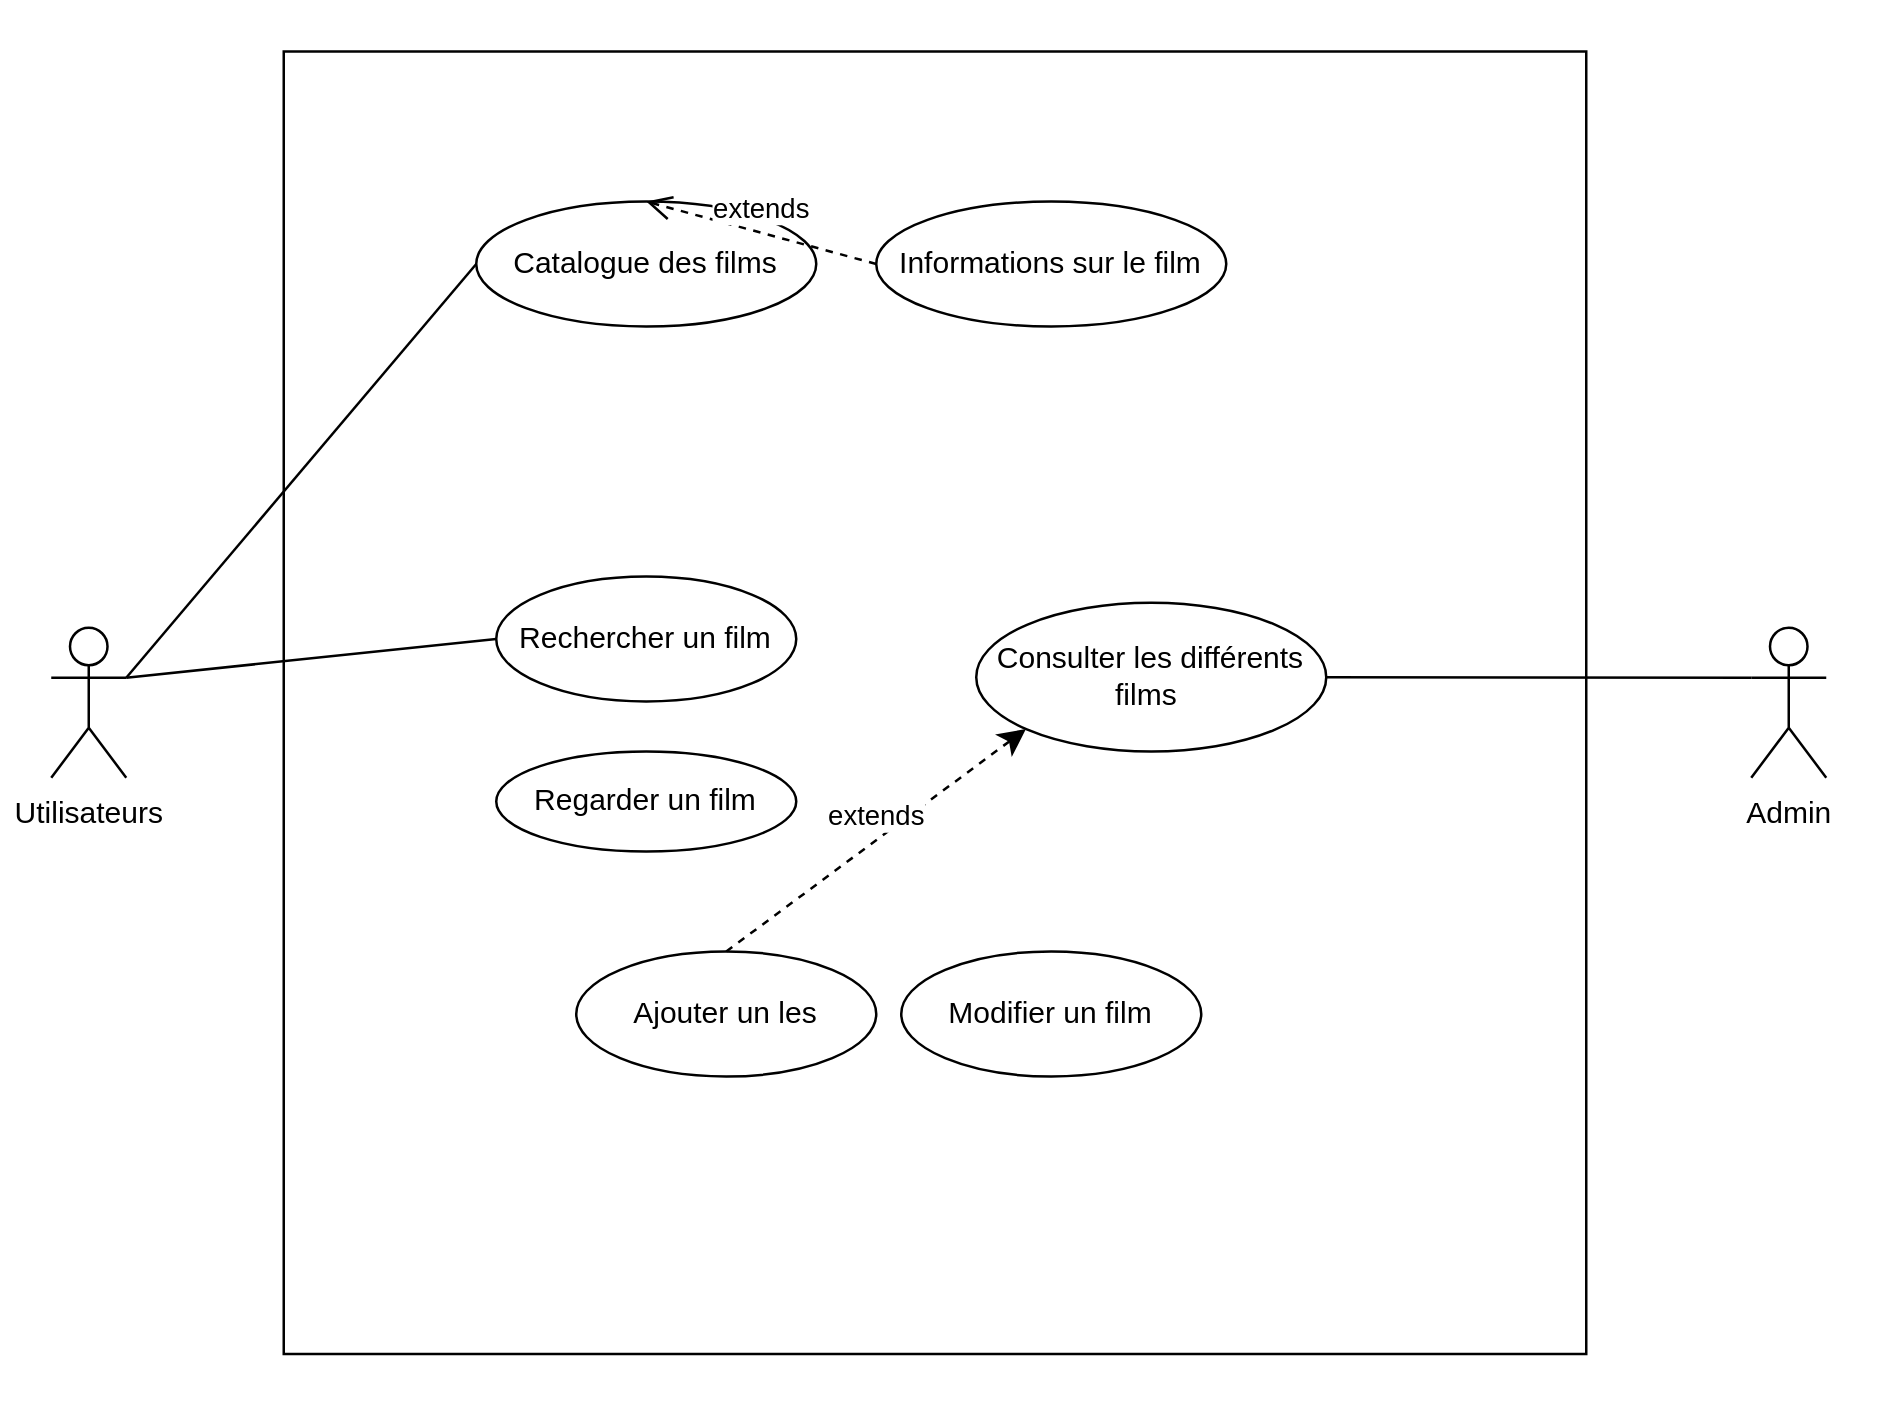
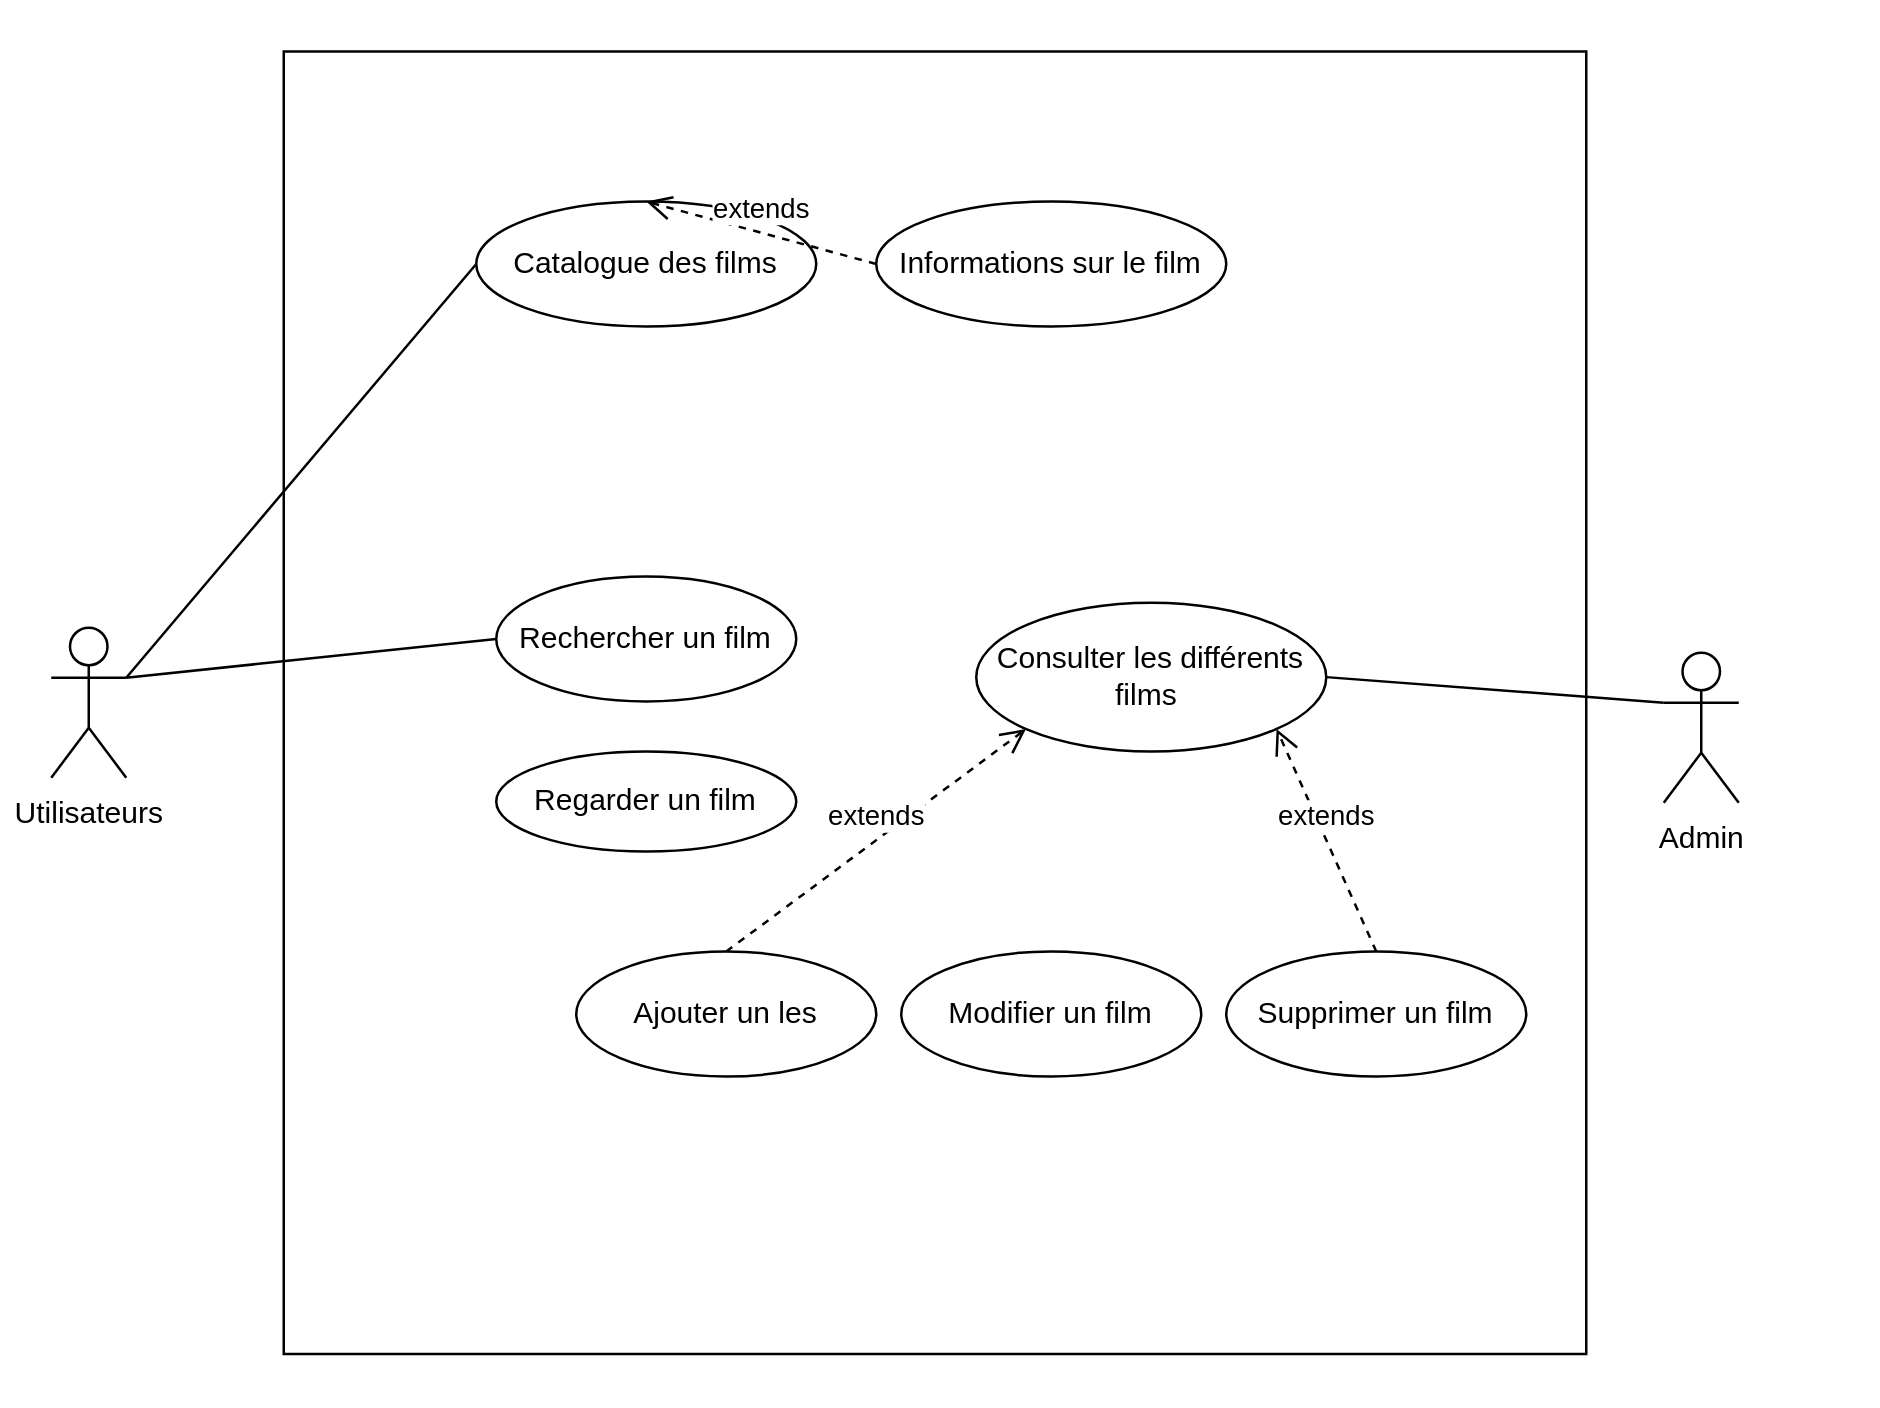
  <mxCell id="0" />
  <mxCell id="1" parent="0" />
  <mxCell id="2" value="" style="whiteSpace=wrap;html=1;aspect=fixed;" vertex="1" parent="1"><mxGeometry x="113" width="521" height="521" as="geometry" y="20" /></mxCell>
  <mxCell id="3" value="Utilisateurs" style="shape=umlActor;verticalLabelPosition=bottom;verticalAlign=top;html=1;outlineConnect=0;" vertex="1" parent="1"><mxGeometry x="20" y="250.5" width="30" height="60" as="geometry" /></mxCell>
  <mxCell id="4" value="Catalogue des films" style="ellipse;whiteSpace=wrap;html=1;" vertex="1" parent="1"><mxGeometry x="190" y="80" width="136" height="50" as="geometry" /></mxCell>
  <mxCell id="5" value="Rechercher un film" style="ellipse;whiteSpace=wrap;html=1;" vertex="1" parent="1"><mxGeometry x="198" y="230" width="120" height="50" as="geometry" /></mxCell>
  <mxCell id="6" value="Regarder un film" style="ellipse;whiteSpace=wrap;html=1;" vertex="1" parent="1"><mxGeometry x="198" y="300" width="120" height="40" as="geometry" /></mxCell>
- <mxCell id="7" value="Admin" style="shape=umlActor;verticalLabelPosition=bottom;verticalAlign=top;html=1;outlineConnect=0;" vertex="1" parent="1"><mxGeometry x="700" y="250.5" width="30" height="60" as="geometry" /></mxCell>
+ <mxCell id="7" value="Admin" style="shape=umlActor;verticalLabelPosition=bottom;verticalAlign=top;html=1;outlineConnect=0;" vertex="1" parent="1"><mxGeometry x="665" y="260.5" width="30" height="60" as="geometry" /></mxCell>
  <mxCell id="8" value="Informations sur le film" style="ellipse;whiteSpace=wrap;html=1;" vertex="1" parent="1"><mxGeometry x="350" y="80" width="140" height="50" as="geometry" /></mxCell>
  <mxCell id="9" value="extends" style="html=1;verticalAlign=bottom;endArrow=open;dashed=1;endSize=8;curved=0;rounded=0;exitX=0;exitY=0.5;exitDx=0;exitDy=0;entryX=0.5;entryY=0;entryDx=0;entryDy=0;" edge="1" parent="1" source="8" target="4"><mxGeometry relative="1" as="geometry"><mxPoint x="400" y="240" as="sourcePoint" /><mxPoint x="320" y="240" as="targetPoint" /></mxGeometry></mxCell>
  <mxCell id="10" value="Consulter les différents films&amp;nbsp;" style="ellipse;whiteSpace=wrap;html=1;" vertex="1" parent="1"><mxGeometry x="390" y="240.5" width="140" height="59.5" as="geometry" /></mxCell>
  <mxCell id="11" value="Ajouter un les" style="ellipse;whiteSpace=wrap;html=1;" vertex="1" parent="1"><mxGeometry x="230" y="380" width="120" height="50" as="geometry" /></mxCell>
- <mxCell id="12" value="extends" style="html=1;verticalAlign=bottom;endArrow=classic;dashed=1;endSize=8;curved=0;rounded=0;exitX=0.5;exitY=0;exitDx=0;exitDy=0;entryX=0;entryY=1;entryDx=0;entryDy=0;" edge="1" parent="1" source="11" target="10"><mxGeometry relative="1" as="geometry"><mxPoint x="400" y="240" as="sourcePoint" /><mxPoint x="320" y="240" as="targetPoint" /></mxGeometry></mxCell>
+ <mxCell id="12" value="extends" style="html=1;verticalAlign=bottom;endArrow=open;dashed=1;endSize=8;curved=0;rounded=0;exitX=0.5;exitY=0;exitDx=0;exitDy=0;entryX=0;entryY=1;entryDx=0;entryDy=0;" edge="1" parent="1" source="11" target="10"><mxGeometry relative="1" as="geometry"><mxPoint x="400" y="240" as="sourcePoint" /><mxPoint x="320" y="240" as="targetPoint" /></mxGeometry></mxCell>
  <mxCell id="13" value="Modifier un film" style="ellipse;whiteSpace=wrap;html=1;" vertex="1" parent="1"><mxGeometry x="360" y="380" width="120" height="50" as="geometry" /></mxCell>
+ <mxCell id="14" value="Supprimer un film" style="ellipse;whiteSpace=wrap;html=1;" vertex="1" parent="1"><mxGeometry x="490" y="380" width="120" height="50" as="geometry" /></mxCell>
+ <mxCell id="15" value="extends" style="html=1;verticalAlign=bottom;endArrow=open;dashed=1;endSize=8;curved=0;rounded=0;exitX=0.5;exitY=0;exitDx=0;exitDy=0;entryX=1;entryY=1;entryDx=0;entryDy=0;" edge="1" parent="1" source="14" target="10"><mxGeometry relative="1" as="geometry"><mxPoint x="430" y="390" as="sourcePoint" /><mxPoint x="460" y="300" as="targetPoint" /></mxGeometry></mxCell>
  <mxCell id="16" value="" style="endArrow=none;html=1;rounded=0;exitX=0;exitY=0.333;exitDx=0;exitDy=0;exitPerimeter=0;entryX=1;entryY=0.5;entryDx=0;entryDy=0;" edge="1" parent="1" source="7" target="10"><mxGeometry width="50" height="50" relative="1" as="geometry"><mxPoint x="330" y="270" as="sourcePoint" /><mxPoint x="380" y="220" as="targetPoint" /></mxGeometry></mxCell>
  <mxCell id="17" value="" style="endArrow=none;html=1;rounded=0;exitX=1;exitY=0.333;exitDx=0;exitDy=0;exitPerimeter=0;entryX=0;entryY=0.5;entryDx=0;entryDy=0;" edge="1" parent="1" source="3" target="4"><mxGeometry width="50" height="50" relative="1" as="geometry"><mxPoint x="330" y="270" as="sourcePoint" /><mxPoint x="380" y="220" as="targetPoint" /></mxGeometry></mxCell>
  <mxCell id="18" value="" style="endArrow=none;html=1;rounded=0;exitX=1;exitY=0.333;exitDx=0;exitDy=0;exitPerimeter=0;entryX=0;entryY=0.5;entryDx=0;entryDy=0;" edge="1" parent="1" source="3" target="5"><mxGeometry width="50" height="50" relative="1" as="geometry"><mxPoint x="330" y="270" as="sourcePoint" /><mxPoint x="380" y="220" as="targetPoint" /></mxGeometry></mxCell>
